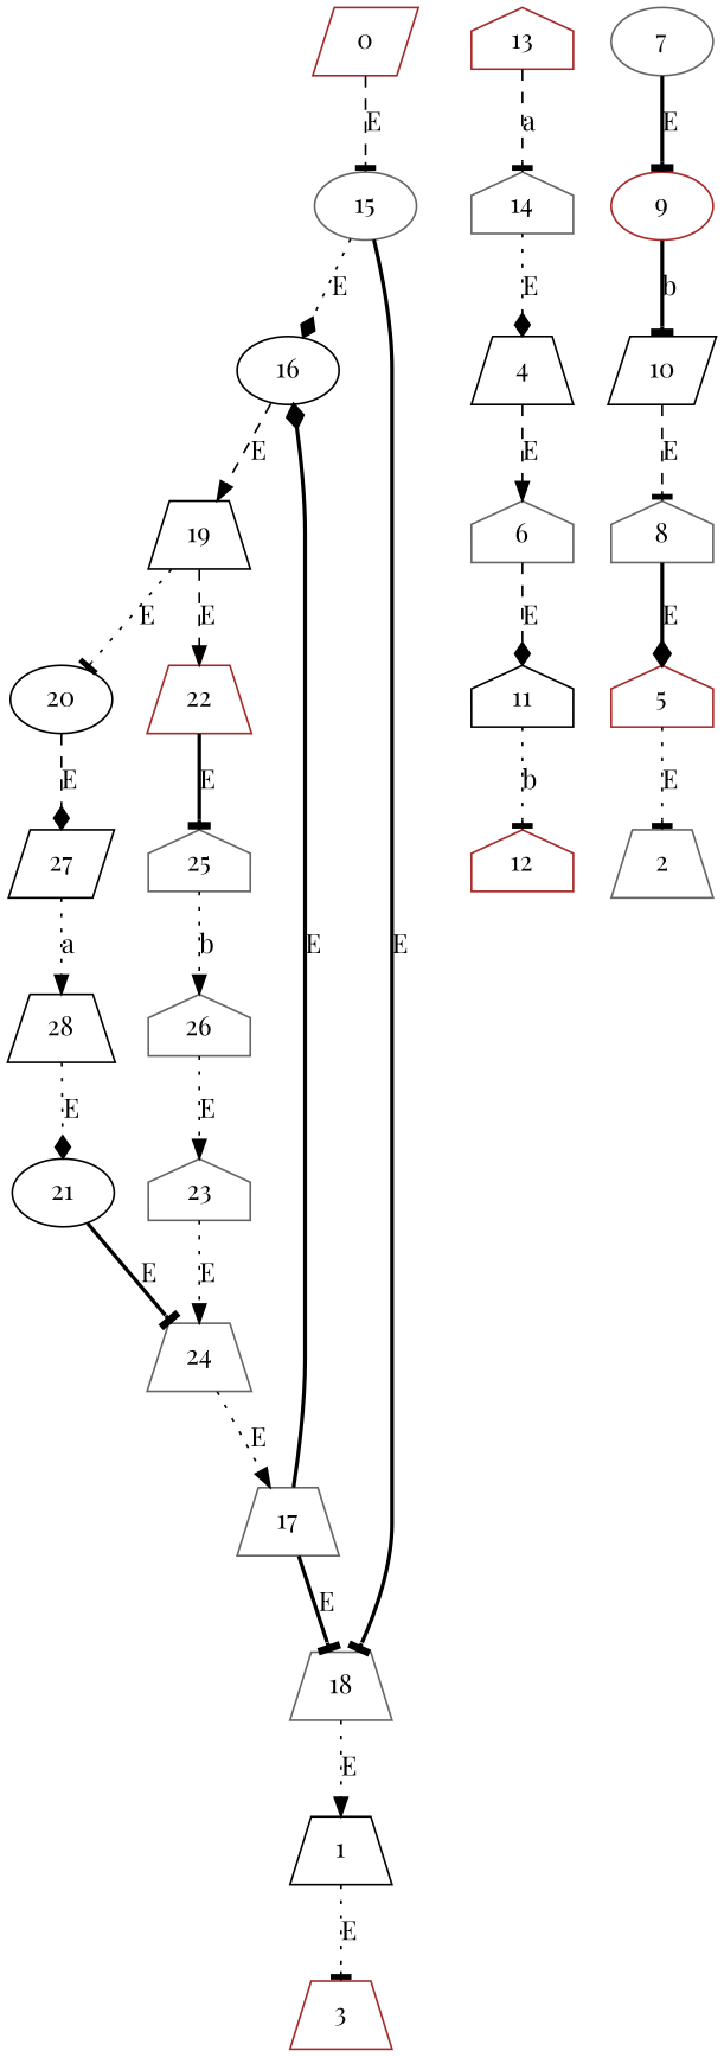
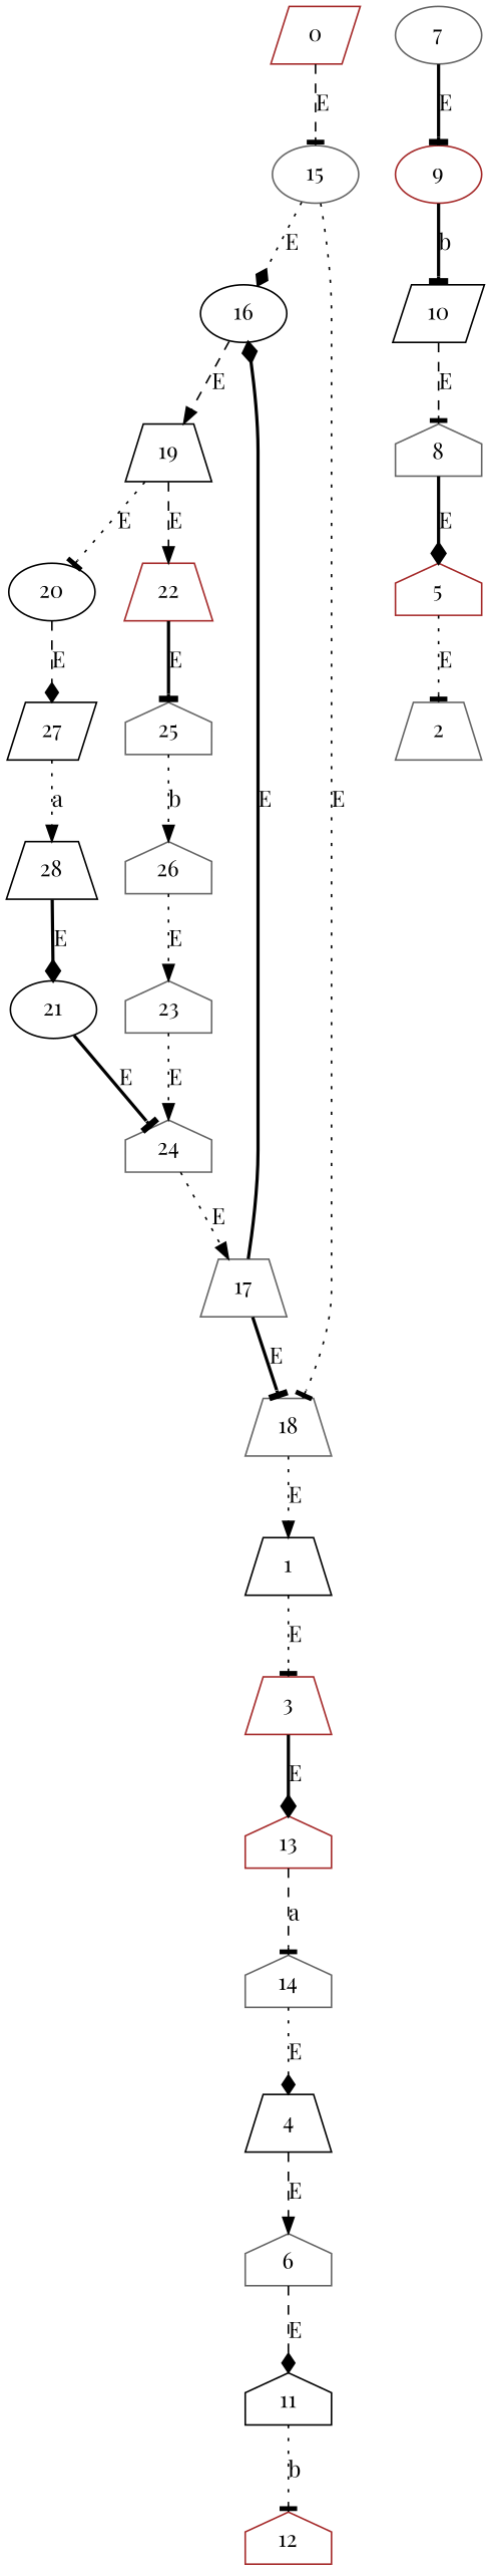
  digraph {
    fontname="Playfair Display"
    node [color=gray40 fontname="Playfair Display" shape=trapezium]
    edge [arrowhead=tee fontname="Playfair Display" style=dotted]
    0 [color=brown shape=parallelogram]
    15 [shape=ellipse]
    16 [color=black shape=ellipse]
    18
    19 [color=black]
    1 [color=black]
    3 [color=brown]
    13 [color=brown shape=house]
    14 [shape=house]
    4 [color=black]
    6 [shape=house]
    11 [color=black shape=house]
    12 [color=brown shape=house]
    5 [color=brown shape=house]
    2
    7 [shape=ellipse]
    9 [color=brown shape=ellipse]
    10 [color=black shape=parallelogram]
    8 [shape=house]
    20 [color=black shape=ellipse]
    22 [color=brown]
    27 [color=black shape=parallelogram]
    25 [shape=house]
    17
    28 [color=black]
    26 [shape=house]
    21 [color=black shape=ellipse]
-   24
+   24 [shape=house]
    23 [shape=house]
    0 -> 15 [label=E style=dashed]
    15 -> 16 [arrowhead=diamond label=E]
-   15 -> 18 [label=E style=bold]
+   15 -> 18 [label=E]
    16 -> 19 [arrowhead=normal label=E style=dashed]
    18 -> 1 [arrowhead=normal label=E]
    19 -> 20 [label=E]
    19 -> 22 [arrowhead=normal label=E style=dashed]
    1 -> 3 [label=E]
+   3 -> 13 [arrowhead=diamond label=E style=bold]
    13 -> 14 [label=a style=dashed]
    14 -> 4 [arrowhead=diamond label=E]
    4 -> 6 [arrowhead=normal label=E style=dashed]
    6 -> 11 [arrowhead=diamond label=E style=dashed]
    11 -> 12 [label=b]
    5 -> 2 [label=E]
    7 -> 9 [label=E style=bold]
    9 -> 10 [label=b style=bold]
    10 -> 8 [label=E style=dashed]
    8 -> 5 [arrowhead=diamond label=E style=bold]
    20 -> 27 [arrowhead=diamond label=E style=dashed]
    22 -> 25 [label=E style=bold]
    27 -> 28 [arrowhead=normal label=a]
    25 -> 26 [arrowhead=normal label=b]
    17 -> 16 [arrowhead=diamond label=E style=bold]
    17 -> 18 [label=E style=bold]
-   28 -> 21 [arrowhead=diamond label=E]
+   28 -> 21 [arrowhead=diamond label=E style=bold]
    26 -> 23 [arrowhead=normal label=E]
    21 -> 24 [label=E style=bold]
    24 -> 17 [arrowhead=normal label=E]
    23 -> 24 [arrowhead=normal label=E]
  }
